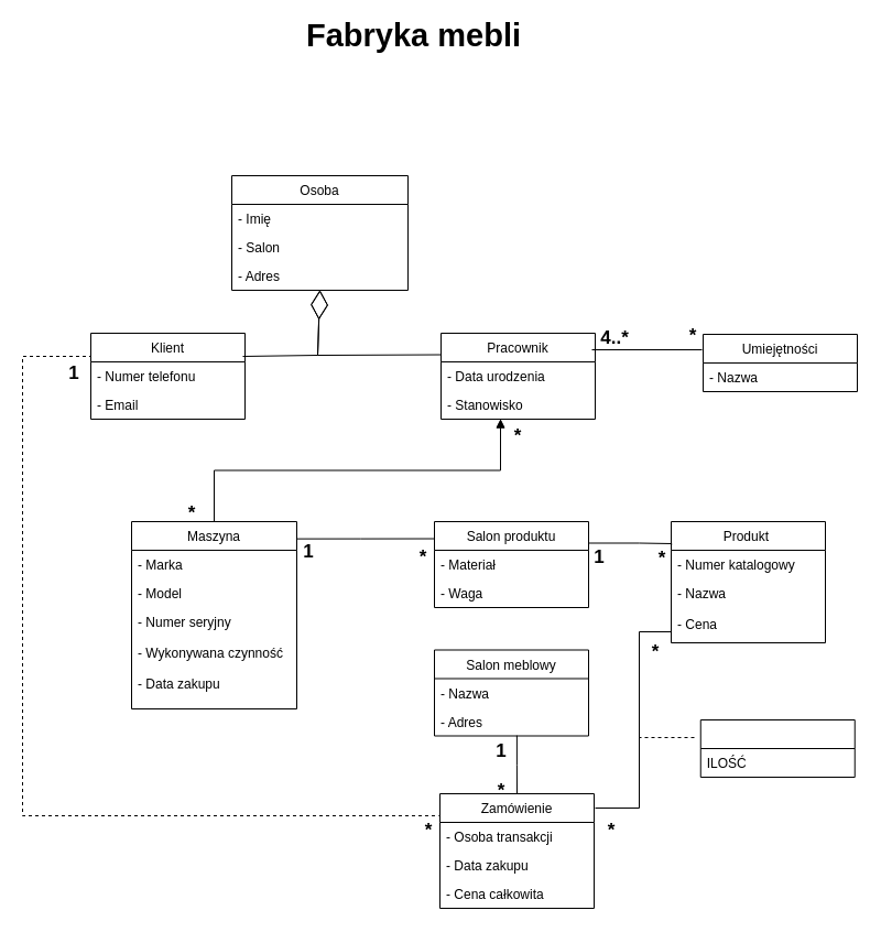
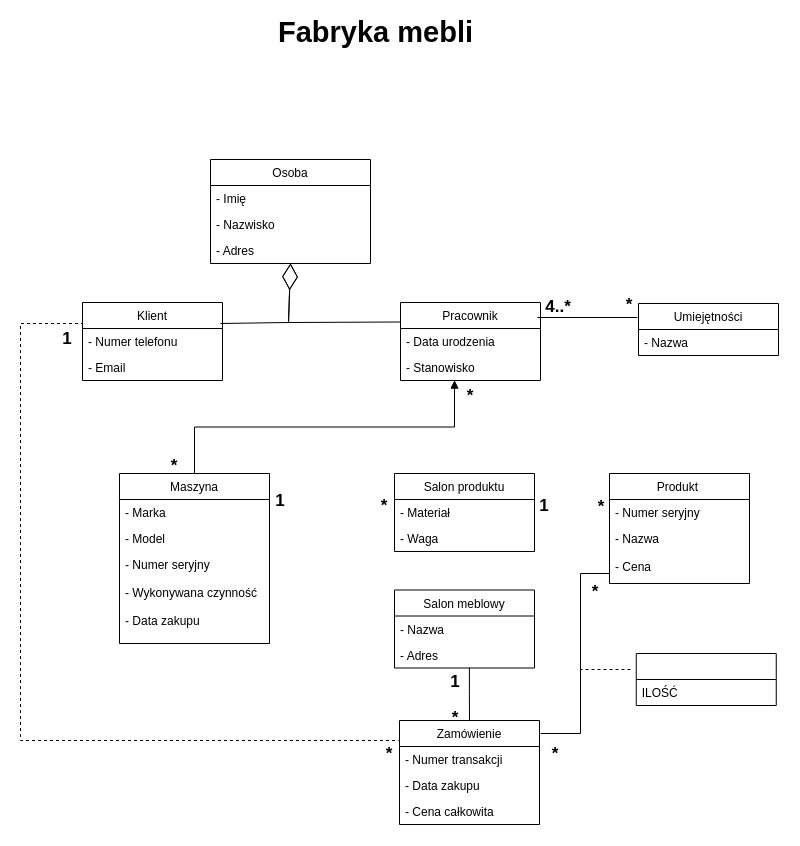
  <mxCell id="0" />
  <mxCell id="1" parent="0" />
  <mxCell id="2" value="Osoba" style="swimlane;fontStyle=0;childLayout=stackLayout;horizontal=1;startSize=26;fillColor=none;horizontalStack=0;resizeParent=1;resizeParentMax=0;resizeLast=0;collapsible=1;marginBottom=0;rounded=0;shadow=0;" parent="1" vertex="1"><mxGeometry x="210" y="159" width="160" height="104" as="geometry" /></mxCell>
  <mxCell id="3" value="- Imię" style="text;strokeColor=none;fillColor=none;align=left;verticalAlign=top;spacingLeft=4;spacingRight=4;overflow=hidden;rotatable=0;points=[[0,0.5],[1,0.5]];portConstraint=eastwest;" parent="2" vertex="1"><mxGeometry y="26" width="160" height="26" as="geometry" /></mxCell>
- <mxCell id="4" value="- Salon    " style="text;strokeColor=none;fillColor=none;align=left;verticalAlign=top;spacingLeft=4;spacingRight=4;overflow=hidden;rotatable=0;points=[[0,0.5],[1,0.5]];portConstraint=eastwest;" parent="2" vertex="1"><mxGeometry y="52" width="160" height="26" as="geometry" /></mxCell>
+ <mxCell id="4" value="- Nazwisko    " style="text;strokeColor=none;fillColor=none;align=left;verticalAlign=top;spacingLeft=4;spacingRight=4;overflow=hidden;rotatable=0;points=[[0,0.5],[1,0.5]];portConstraint=eastwest;" parent="2" vertex="1"><mxGeometry y="52" width="160" height="26" as="geometry" /></mxCell>
  <mxCell id="5" value="- Adres" style="text;strokeColor=none;fillColor=none;align=left;verticalAlign=top;spacingLeft=4;spacingRight=4;overflow=hidden;rotatable=0;points=[[0,0.5],[1,0.5]];portConstraint=eastwest;" parent="2" vertex="1"><mxGeometry y="78" width="160" height="26" as="geometry" /></mxCell>
  <mxCell id="6" value="Pracownik" style="swimlane;fontStyle=0;childLayout=stackLayout;horizontal=1;startSize=26;fillColor=none;horizontalStack=0;resizeParent=1;resizeParentMax=0;resizeLast=0;collapsible=1;marginBottom=0;" parent="1" vertex="1"><mxGeometry x="400" y="302" width="140" height="78" as="geometry" /></mxCell>
  <mxCell id="7" value="- Data urodzenia" style="text;strokeColor=none;fillColor=none;align=left;verticalAlign=top;spacingLeft=4;spacingRight=4;overflow=hidden;rotatable=0;points=[[0,0.5],[1,0.5]];portConstraint=eastwest;" parent="6" vertex="1"><mxGeometry y="26" width="140" height="26" as="geometry" /></mxCell>
  <mxCell id="8" value="- Stanowisko" style="text;strokeColor=none;fillColor=none;align=left;verticalAlign=top;spacingLeft=4;spacingRight=4;overflow=hidden;rotatable=0;points=[[0,0.5],[1,0.5]];portConstraint=eastwest;" parent="6" vertex="1"><mxGeometry y="52" width="140" height="26" as="geometry" /></mxCell>
  <mxCell id="9" value="Umiejętności" style="swimlane;fontStyle=0;childLayout=stackLayout;horizontal=1;startSize=26;fillColor=none;horizontalStack=0;resizeParent=1;resizeParentMax=0;resizeLast=0;collapsible=1;marginBottom=0;" parent="1" vertex="1"><mxGeometry x="638" y="303" width="140" height="52" as="geometry" /></mxCell>
  <mxCell id="10" value="- Nazwa " style="text;strokeColor=none;fillColor=none;align=left;verticalAlign=top;spacingLeft=4;spacingRight=4;overflow=hidden;rotatable=0;points=[[0,0.5],[1,0.5]];portConstraint=eastwest;" parent="9" vertex="1"><mxGeometry y="26" width="140" height="26" as="geometry" /></mxCell>
  <mxCell id="11" value="Klient" style="swimlane;fontStyle=0;childLayout=stackLayout;horizontal=1;startSize=26;fillColor=none;horizontalStack=0;resizeParent=1;resizeParentMax=0;resizeLast=0;collapsible=1;marginBottom=0;" parent="1" vertex="1"><mxGeometry x="82" y="302" width="140" height="78" as="geometry" /></mxCell>
  <mxCell id="12" value="- Numer telefonu" style="text;strokeColor=none;fillColor=none;align=left;verticalAlign=top;spacingLeft=4;spacingRight=4;overflow=hidden;rotatable=0;points=[[0,0.5],[1,0.5]];portConstraint=eastwest;" parent="11" vertex="1"><mxGeometry y="26" width="140" height="26" as="geometry" /></mxCell>
  <mxCell id="13" value="- Email" style="text;strokeColor=none;fillColor=none;align=left;verticalAlign=top;spacingLeft=4;spacingRight=4;overflow=hidden;rotatable=0;points=[[0,0.5],[1,0.5]];portConstraint=eastwest;" parent="11" vertex="1"><mxGeometry y="52" width="140" height="26" as="geometry" /></mxCell>
  <mxCell id="14" value="Maszyna" style="swimlane;fontStyle=0;childLayout=stackLayout;horizontal=1;startSize=26;fillColor=none;horizontalStack=0;resizeParent=1;resizeParentMax=0;resizeLast=0;collapsible=1;marginBottom=0;rounded=0;shadow=0;sketch=0;" parent="1" vertex="1"><mxGeometry x="119" y="473" width="150" height="170" as="geometry" /></mxCell>
  <mxCell id="15" value="- Marka" style="text;strokeColor=none;fillColor=none;align=left;verticalAlign=top;spacingLeft=4;spacingRight=4;overflow=hidden;rotatable=0;points=[[0,0.5],[1,0.5]];portConstraint=eastwest;rounded=0;shadow=0;sketch=0;" parent="14" vertex="1"><mxGeometry y="26" width="150" height="26" as="geometry" /></mxCell>
  <mxCell id="16" value="- Model" style="text;strokeColor=none;fillColor=none;align=left;verticalAlign=top;spacingLeft=4;spacingRight=4;overflow=hidden;rotatable=0;points=[[0,0.5],[1,0.5]];portConstraint=eastwest;rounded=0;shadow=0;sketch=0;" parent="14" vertex="1"><mxGeometry y="52" width="150" height="26" as="geometry" /></mxCell>
  <mxCell id="17" value="- Numer seryjny&#10;&#10;- Wykonywana czynność&#10;&#10;- Data zakupu&#10;" style="text;strokeColor=none;fillColor=none;align=left;verticalAlign=top;spacingLeft=4;spacingRight=4;overflow=hidden;rotatable=0;points=[[0,0.5],[1,0.5]];portConstraint=eastwest;rounded=0;shadow=0;sketch=0;" parent="14" vertex="1"><mxGeometry y="78" width="150" height="92" as="geometry" /></mxCell>
  <mxCell id="18" value="Salon produktu" style="swimlane;fontStyle=0;childLayout=stackLayout;horizontal=1;startSize=26;fillColor=none;horizontalStack=0;resizeParent=1;resizeParentMax=0;resizeLast=0;collapsible=1;marginBottom=0;rounded=0;shadow=0;sketch=0;" parent="1" vertex="1"><mxGeometry x="394" y="473" width="140" height="78" as="geometry" /></mxCell>
  <mxCell id="19" value="- Materiał" style="text;strokeColor=none;fillColor=none;align=left;verticalAlign=top;spacingLeft=4;spacingRight=4;overflow=hidden;rotatable=0;points=[[0,0.5],[1,0.5]];portConstraint=eastwest;rounded=0;shadow=0;sketch=0;" parent="18" vertex="1"><mxGeometry y="26" width="140" height="26" as="geometry" /></mxCell>
  <mxCell id="20" value="- Waga " style="text;strokeColor=none;fillColor=none;align=left;verticalAlign=top;spacingLeft=4;spacingRight=4;overflow=hidden;rotatable=0;points=[[0,0.5],[1,0.5]];portConstraint=eastwest;rounded=0;shadow=0;sketch=0;" parent="18" vertex="1"><mxGeometry y="52" width="140" height="26" as="geometry" /></mxCell>
  <mxCell id="21" value="Produkt " style="swimlane;fontStyle=0;childLayout=stackLayout;horizontal=1;startSize=26;fillColor=none;horizontalStack=0;resizeParent=1;resizeParentMax=0;resizeLast=0;collapsible=1;marginBottom=0;rounded=0;shadow=0;sketch=0;" parent="1" vertex="1"><mxGeometry x="609" y="473" width="140" height="110" as="geometry" /></mxCell>
- <mxCell id="22" value="- Numer katalogowy    " style="text;strokeColor=none;fillColor=none;align=left;verticalAlign=top;spacingLeft=4;spacingRight=4;overflow=hidden;rotatable=0;points=[[0,0.5],[1,0.5]];portConstraint=eastwest;rounded=0;shadow=0;sketch=0;" parent="21" vertex="1"><mxGeometry y="26" width="140" height="26" as="geometry" /></mxCell>
+ <mxCell id="22" value="- Numer seryjny    " style="text;strokeColor=none;fillColor=none;align=left;verticalAlign=top;spacingLeft=4;spacingRight=4;overflow=hidden;rotatable=0;points=[[0,0.5],[1,0.5]];portConstraint=eastwest;rounded=0;shadow=0;sketch=0;" parent="21" vertex="1"><mxGeometry y="26" width="140" height="26" as="geometry" /></mxCell>
  <mxCell id="23" value="- Nazwa" style="text;strokeColor=none;fillColor=none;align=left;verticalAlign=top;spacingLeft=4;spacingRight=4;overflow=hidden;rotatable=0;points=[[0,0.5],[1,0.5]];portConstraint=eastwest;rounded=0;shadow=0;sketch=0;" parent="21" vertex="1"><mxGeometry y="52" width="140" height="58" as="geometry" /></mxCell>
  <mxCell id="24" value="Zamówienie" style="swimlane;fontStyle=0;childLayout=stackLayout;horizontal=1;startSize=26;fillColor=none;horizontalStack=0;resizeParent=1;resizeParentMax=0;resizeLast=0;collapsible=1;marginBottom=0;rounded=0;shadow=0;sketch=0;" parent="1" vertex="1"><mxGeometry x="399" y="720" width="140" height="104" as="geometry" /></mxCell>
- <mxCell id="25" value="- Osoba transakcji" style="text;strokeColor=none;fillColor=none;align=left;verticalAlign=top;spacingLeft=4;spacingRight=4;overflow=hidden;rotatable=0;points=[[0,0.5],[1,0.5]];portConstraint=eastwest;rounded=0;shadow=0;sketch=0;" parent="24" vertex="1"><mxGeometry y="26" width="140" height="26" as="geometry" /></mxCell>
+ <mxCell id="25" value="- Numer transakcji" style="text;strokeColor=none;fillColor=none;align=left;verticalAlign=top;spacingLeft=4;spacingRight=4;overflow=hidden;rotatable=0;points=[[0,0.5],[1,0.5]];portConstraint=eastwest;rounded=0;shadow=0;sketch=0;" parent="24" vertex="1"><mxGeometry y="26" width="140" height="26" as="geometry" /></mxCell>
  <mxCell id="26" value="- Data zakupu" style="text;strokeColor=none;fillColor=none;align=left;verticalAlign=top;spacingLeft=4;spacingRight=4;overflow=hidden;rotatable=0;points=[[0,0.5],[1,0.5]];portConstraint=eastwest;rounded=0;shadow=0;sketch=0;" parent="24" vertex="1"><mxGeometry y="52" width="140" height="26" as="geometry" /></mxCell>
  <mxCell id="27" value="- Cena całkowita" style="text;strokeColor=none;fillColor=none;align=left;verticalAlign=top;spacingLeft=4;spacingRight=4;overflow=hidden;rotatable=0;points=[[0,0.5],[1,0.5]];portConstraint=eastwest;rounded=0;shadow=0;sketch=0;" parent="24" vertex="1"><mxGeometry y="78" width="140" height="26" as="geometry" /></mxCell>
  <mxCell id="28" value="- Cena" style="text;strokeColor=none;fillColor=none;align=left;verticalAlign=top;spacingLeft=4;spacingRight=4;overflow=hidden;rotatable=0;points=[[0,0.5],[1,0.5]];portConstraint=eastwest;rounded=0;shadow=0;sketch=0;" parent="1" vertex="1"><mxGeometry x="609" y="553" width="140" height="26" as="geometry" /></mxCell>
  <mxCell id="29" value="" style="swimlane;fontStyle=0;childLayout=stackLayout;horizontal=1;startSize=26;fillColor=none;horizontalStack=0;resizeParent=1;resizeParentMax=0;resizeLast=0;collapsible=1;marginBottom=0;rounded=0;shadow=0;sketch=0;" parent="1" vertex="1"><mxGeometry x="635.75" y="653" width="140" height="52" as="geometry" /></mxCell>
  <mxCell id="30" value="ILOŚĆ" style="text;strokeColor=none;fillColor=none;align=left;verticalAlign=top;spacingLeft=4;spacingRight=4;overflow=hidden;rotatable=0;points=[[0,0.5],[1,0.5]];portConstraint=eastwest;rounded=0;shadow=0;sketch=0;" parent="29" vertex="1"><mxGeometry y="26" width="140" height="26" as="geometry" /></mxCell>
  <mxCell id="31" value="" style="endArrow=diamondThin;endFill=0;endSize=24;html=1;rounded=0;entryX=0.513;entryY=1.038;entryDx=0;entryDy=0;entryPerimeter=0;" parent="1" edge="1"><mxGeometry width="160" relative="1" as="geometry"><mxPoint x="220" y="323" as="sourcePoint" /><mxPoint x="290.08" y="262.988" as="targetPoint" /><Array as="points"><mxPoint x="288" y="322" /></Array></mxGeometry></mxCell>
  <mxCell id="32" value="" style="endArrow=diamondThin;endFill=0;endSize=24;html=1;rounded=0;entryX=0.506;entryY=0.984;entryDx=0;entryDy=0;entryPerimeter=0;exitX=0;exitY=0.25;exitDx=0;exitDy=0;" parent="1" source="6" edge="1"><mxGeometry width="160" relative="1" as="geometry"><mxPoint x="390" y="322" as="sourcePoint" /><mxPoint x="289.96" y="262.584" as="targetPoint" /><Array as="points"><mxPoint x="288" y="322" /></Array></mxGeometry></mxCell>
  <mxCell id="33" value="" style="line;strokeWidth=1;fillColor=none;align=left;verticalAlign=middle;spacingTop=-1;spacingLeft=3;spacingRight=3;rotatable=0;labelPosition=right;points=[];portConstraint=eastwest;strokeColor=inherit;rounded=0;shadow=0;sketch=0;" parent="1" vertex="1"><mxGeometry x="537" y="313" width="100" height="8" as="geometry" /></mxCell>
  <mxCell id="34" value="4..*" style="text;align=center;fontStyle=1;verticalAlign=middle;spacingLeft=3;spacingRight=3;strokeColor=none;rotatable=0;points=[[0,0.5],[1,0.5]];portConstraint=eastwest;rounded=0;shadow=0;sketch=0;fontSize=17;" parent="1" vertex="1"><mxGeometry x="543" y="294" width="30" height="20" as="geometry" /></mxCell>
  <mxCell id="35" value="*" style="text;align=center;fontStyle=1;verticalAlign=middle;spacingLeft=3;spacingRight=3;strokeColor=none;rotatable=0;points=[[0,0.5],[1,0.5]];portConstraint=eastwest;rounded=0;shadow=0;sketch=0;fontSize=17;" parent="1" vertex="1"><mxGeometry x="614" y="292" width="30" height="20" as="geometry" /></mxCell>
  <mxCell id="36" value="" style="endArrow=block;html=1;edgeStyle=orthogonalEdgeStyle;rounded=0;fontSize=17;exitX=0.5;exitY=0;exitDx=0;exitDy=0;entryX=0.386;entryY=0.987;entryDx=0;entryDy=0;entryPerimeter=0;" parent="1" source="14" target="8" edge="1"><mxGeometry relative="1" as="geometry"><mxPoint x="179" y="433" as="sourcePoint" /><mxPoint x="529" y="433" as="targetPoint" /></mxGeometry></mxCell>
  <mxCell id="37" value="*" style="text;align=center;fontStyle=1;verticalAlign=middle;spacingLeft=3;spacingRight=3;strokeColor=none;rotatable=0;points=[[0,0.5],[1,0.5]];portConstraint=eastwest;rounded=0;shadow=0;sketch=0;fontSize=17;" parent="1" vertex="1"><mxGeometry x="455" y="383" width="30" height="20" as="geometry" /></mxCell>
  <mxCell id="38" value="*" style="text;align=center;fontStyle=1;verticalAlign=middle;spacingLeft=3;spacingRight=3;strokeColor=none;rotatable=0;points=[[0,0.5],[1,0.5]];portConstraint=eastwest;rounded=0;shadow=0;sketch=0;fontSize=17;" parent="1" vertex="1"><mxGeometry x="159" y="453" width="30" height="20" as="geometry" /></mxCell>
  <mxCell id="39" value="" style="endArrow=none;html=1;edgeStyle=orthogonalEdgeStyle;rounded=0;fontSize=17;exitX=0;exitY=0.25;exitDx=0;exitDy=0;entryX=-0.006;entryY=0.192;entryDx=0;entryDy=0;entryPerimeter=0;dashed=1;" parent="1" source="11" target="24" edge="1"><mxGeometry relative="1" as="geometry"><mxPoint x="69" y="323" as="sourcePoint" /><mxPoint x="39" y="663" as="targetPoint" /><Array as="points"><mxPoint x="82" y="323" /><mxPoint x="20" y="323" /><mxPoint x="20" y="740" /></Array></mxGeometry></mxCell>
  <mxCell id="40" value="*" style="text;align=center;fontStyle=1;verticalAlign=middle;spacingLeft=3;spacingRight=3;strokeColor=none;rotatable=0;points=[[0,0.5],[1,0.5]];portConstraint=eastwest;rounded=0;shadow=0;sketch=0;fontSize=17;" parent="1" vertex="1"><mxGeometry x="369" y="493" width="30" height="20" as="geometry" /></mxCell>
  <mxCell id="41" value="1" style="text;align=center;fontStyle=1;verticalAlign=middle;spacingLeft=3;spacingRight=3;strokeColor=none;rotatable=0;points=[[0,0.5],[1,0.5]];portConstraint=eastwest;rounded=0;shadow=0;sketch=0;fontSize=17;" parent="1" vertex="1"><mxGeometry x="265" y="483" width="30" height="30" as="geometry" /></mxCell>
- <mxCell id="42" value="" style="endArrow=none;html=1;edgeStyle=orthogonalEdgeStyle;rounded=0;fontSize=17;exitX=1;exitY=0.25;exitDx=0;exitDy=0;entryX=0.002;entryY=0.192;entryDx=0;entryDy=0;entryPerimeter=0;" parent="1" source="18" target="21" edge="1"><mxGeometry relative="1" as="geometry"><mxPoint x="539" y="493" as="sourcePoint" /><mxPoint x="718.02" y="491.7" as="targetPoint" /><Array as="points"><mxPoint x="580" y="493" /><mxPoint x="609" y="493" /></Array></mxGeometry></mxCell>
  <mxCell id="43" value="*" style="text;align=center;fontStyle=1;verticalAlign=middle;spacingLeft=3;spacingRight=3;strokeColor=none;rotatable=0;points=[[0,0.5],[1,0.5]];portConstraint=eastwest;rounded=0;shadow=0;sketch=0;fontSize=17;" parent="1" vertex="1"><mxGeometry x="586" y="494" width="30" height="20" as="geometry" /></mxCell>
  <mxCell id="44" value="1" style="text;align=center;fontStyle=1;verticalAlign=middle;spacingLeft=3;spacingRight=3;strokeColor=none;rotatable=0;points=[[0,0.5],[1,0.5]];portConstraint=eastwest;rounded=0;shadow=0;sketch=0;fontSize=17;" parent="1" vertex="1"><mxGeometry x="529" y="488" width="30" height="30" as="geometry" /></mxCell>
  <mxCell id="45" value="1" style="text;align=center;fontStyle=1;verticalAlign=middle;spacingLeft=3;spacingRight=3;strokeColor=none;rotatable=0;points=[[0,0.5],[1,0.5]];portConstraint=eastwest;rounded=0;shadow=0;sketch=0;fontSize=17;" parent="1" vertex="1"><mxGeometry x="52" y="321" width="30" height="30" as="geometry" /></mxCell>
  <mxCell id="46" value="*" style="text;align=center;fontStyle=1;verticalAlign=middle;spacingLeft=3;spacingRight=3;strokeColor=none;rotatable=0;points=[[0,0.5],[1,0.5]];portConstraint=eastwest;rounded=0;shadow=0;sketch=0;fontSize=17;" parent="1" vertex="1"><mxGeometry x="374" y="741.5" width="30" height="20" as="geometry" /></mxCell>
  <mxCell id="47" value="" style="endArrow=none;html=1;edgeStyle=orthogonalEdgeStyle;rounded=0;fontSize=17;entryX=0;entryY=0.5;entryDx=0;entryDy=0;" parent="1" target="28" edge="1"><mxGeometry relative="1" as="geometry"><mxPoint x="540" y="733" as="sourcePoint" /><mxPoint x="684.86" y="583.116" as="targetPoint" /><Array as="points"><mxPoint x="580" y="733" /><mxPoint x="580" y="573" /><mxPoint x="609" y="573" /></Array></mxGeometry></mxCell>
  <mxCell id="48" value="*" style="text;align=center;fontStyle=1;verticalAlign=middle;spacingLeft=3;spacingRight=3;strokeColor=none;rotatable=0;points=[[0,0.5],[1,0.5]];portConstraint=eastwest;rounded=0;shadow=0;sketch=0;fontSize=17;" parent="1" vertex="1"><mxGeometry x="540" y="741.5" width="30" height="20" as="geometry" /></mxCell>
  <mxCell id="49" value="*" style="text;align=center;fontStyle=1;verticalAlign=middle;spacingLeft=3;spacingRight=3;strokeColor=none;rotatable=0;points=[[0,0.5],[1,0.5]];portConstraint=eastwest;rounded=0;shadow=0;sketch=0;fontSize=17;" parent="1" vertex="1"><mxGeometry x="580" y="579" width="30" height="20" as="geometry" /></mxCell>
  <mxCell id="50" value="" style="line;strokeWidth=1;fillColor=none;align=left;verticalAlign=middle;spacingTop=-1;spacingLeft=3;spacingRight=3;rotatable=0;labelPosition=right;points=[];portConstraint=eastwest;strokeColor=inherit;rounded=0;shadow=0;sketch=0;fontSize=17;dashed=1;direction=west;" parent="1" vertex="1"><mxGeometry x="580" y="667.5" width="50" height="3" as="geometry" /></mxCell>
- <mxCell id="51" value="" style="endArrow=none;html=1;edgeStyle=orthogonalEdgeStyle;rounded=0;fontSize=17;entryX=0;entryY=0.199;entryDx=0;entryDy=0;exitX=1.001;exitY=0.092;exitDx=0;exitDy=0;exitPerimeter=0;entryPerimeter=0;" parent="1" source="14" target="18" edge="1"><mxGeometry relative="1" as="geometry"><mxPoint x="259" y="492" as="sourcePoint" /><mxPoint x="399" y="492" as="targetPoint" /><Array as="points"><mxPoint x="327" y="489" /><mxPoint x="394" y="489" /></Array></mxGeometry></mxCell>
  <mxCell id="52" value="Salon meblowy" style="swimlane;fontStyle=0;childLayout=stackLayout;horizontal=1;startSize=26;fillColor=none;horizontalStack=0;resizeParent=1;resizeParentMax=0;resizeLast=0;collapsible=1;marginBottom=0;" parent="1" vertex="1"><mxGeometry x="394" y="589.5" width="140" height="78" as="geometry" /></mxCell>
  <mxCell id="53" value="- Nazwa" style="text;strokeColor=none;fillColor=none;align=left;verticalAlign=top;spacingLeft=4;spacingRight=4;overflow=hidden;rotatable=0;points=[[0,0.5],[1,0.5]];portConstraint=eastwest;" parent="52" vertex="1"><mxGeometry y="26" width="140" height="26" as="geometry" /></mxCell>
  <mxCell id="54" value="- Adres" style="text;strokeColor=none;fillColor=none;align=left;verticalAlign=top;spacingLeft=4;spacingRight=4;overflow=hidden;rotatable=0;points=[[0,0.5],[1,0.5]];portConstraint=eastwest;" parent="52" vertex="1"><mxGeometry y="52" width="140" height="26" as="geometry" /></mxCell>
  <mxCell id="55" value="" style="endArrow=none;html=1;edgeStyle=orthogonalEdgeStyle;rounded=0;exitX=0.535;exitY=0.987;exitDx=0;exitDy=0;exitPerimeter=0;entryX=0.5;entryY=0;entryDx=0;entryDy=0;" parent="1" source="54" target="24" edge="1"><mxGeometry relative="1" as="geometry"><mxPoint x="370" y="693" as="sourcePoint" /><mxPoint x="530" y="693" as="targetPoint" /><Array as="points" /></mxGeometry></mxCell>
  <mxCell id="56" value="1" style="text;align=center;fontStyle=1;verticalAlign=middle;spacingLeft=3;spacingRight=3;strokeColor=none;rotatable=0;points=[[0,0.5],[1,0.5]];portConstraint=eastwest;rounded=0;shadow=0;sketch=0;fontSize=17;" parent="1" vertex="1"><mxGeometry x="440" y="664" width="30" height="30" as="geometry" /></mxCell>
  <mxCell id="57" value="*" style="text;align=center;fontStyle=1;verticalAlign=middle;spacingLeft=3;spacingRight=3;strokeColor=none;rotatable=0;points=[[0,0.5],[1,0.5]];portConstraint=eastwest;rounded=0;shadow=0;sketch=0;fontSize=17;" parent="1" vertex="1"><mxGeometry x="440" y="705" width="30" height="20" as="geometry" /></mxCell>
  <mxCell id="58" value="&lt;p style=&quot;line-height: 120%;&quot;&gt;&lt;b style=&quot;&quot;&gt;&lt;font style=&quot;font-size: 29px;&quot;&gt;Fabryka mebli&lt;/font&gt;&lt;/b&gt;&lt;/p&gt;" style="text;html=1;strokeColor=none;fillColor=none;align=center;verticalAlign=middle;whiteSpace=wrap;rounded=0;" parent="1" vertex="1"><mxGeometry x="235" y="20" width="281" height="30" as="geometry" /></mxCell>
